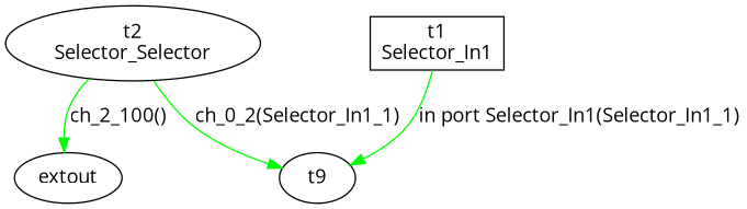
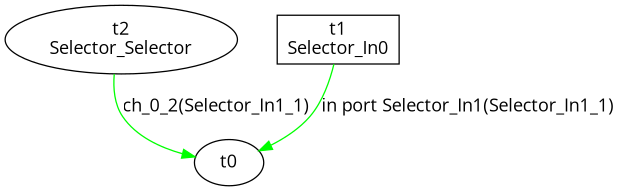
  digraph {
    fontname="Open Sans"
    rankdir=TB
    node [fontname="Open Sans"]
    edge [color=green fontname="Open Sans"]
    n1 [label="t2\nSelector_Selector"]
-   n2 [label=extout]
-   t0 [label=t9]
-   n4 [label="t1\nSelector_In1" shape=box]
-   n1 -> n2 [label="ch_2_100()"]
+   t0
+   n4 [label="t1\nSelector_In0" shape=box]
    n1 -> t0 [label="ch_0_2(Selector_In1_1)"]
    n4 -> t0 [label="in port Selector_In1(Selector_In1_1)"]
  }
